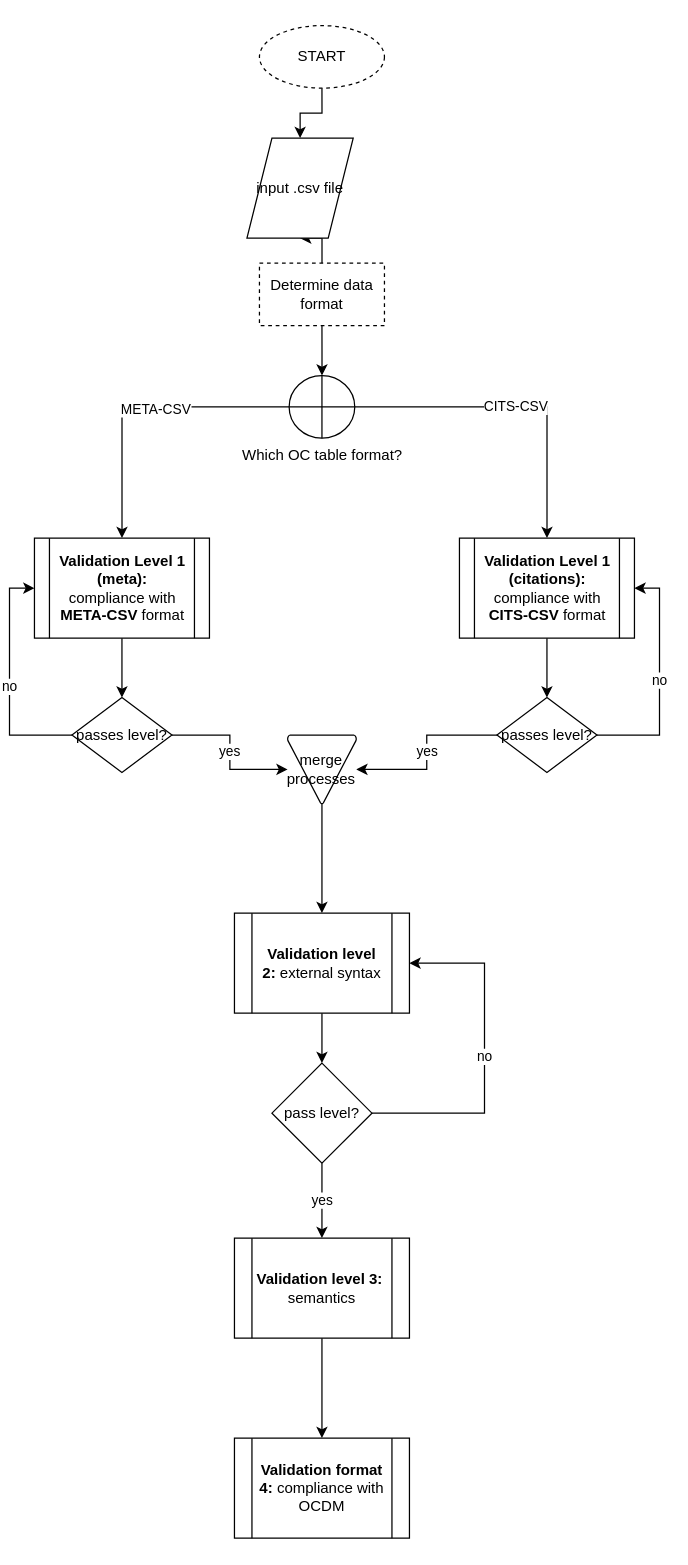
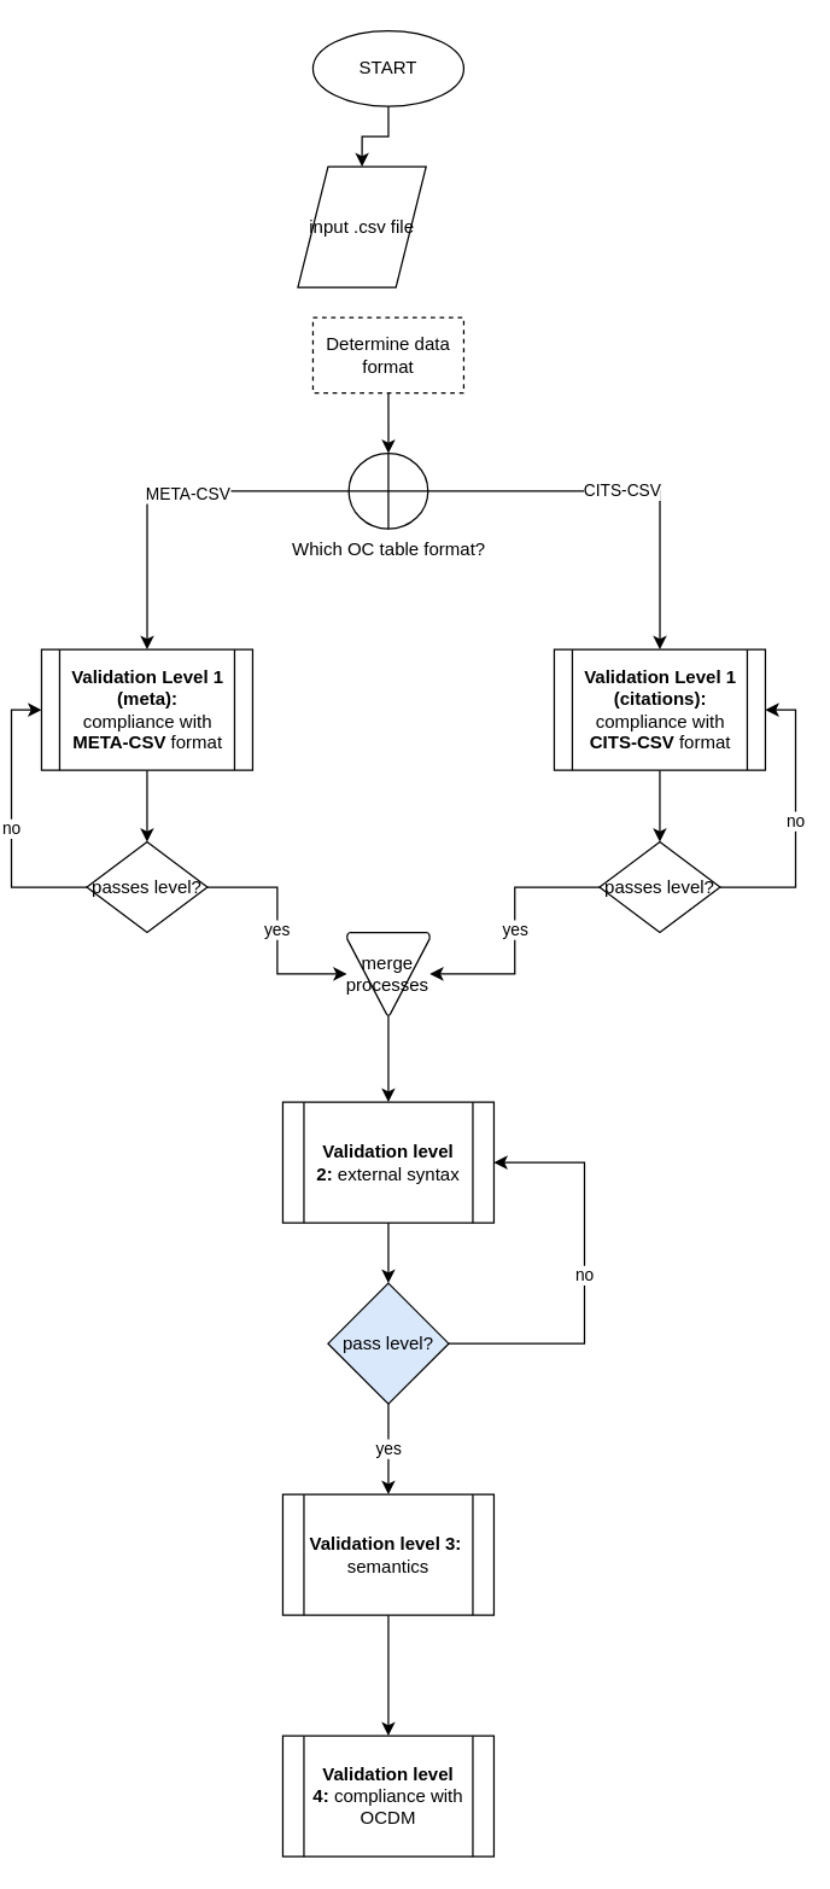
  <mxCell id="0" />
  <mxCell id="1" parent="0" />
- <mxCell id="2" value="" style="edgeStyle=orthogonalEdgeStyle;rounded=0;orthogonalLoop=1;jettySize=auto;html=1;" parent="1" source="7" target="5" edge="1"><mxGeometry relative="1" as="geometry" /></mxCell>
  <mxCell id="3" style="edgeStyle=orthogonalEdgeStyle;rounded=0;orthogonalLoop=1;jettySize=auto;html=1;" parent="1" source="4" target="5" edge="1"><mxGeometry relative="1" as="geometry" /></mxCell>
- <mxCell id="4" value="START" style="ellipse;whiteSpace=wrap;html=1;dashed=1;" parent="1" vertex="1"><mxGeometry x="200.86" y="20" width="100" height="50" as="geometry" /></mxCell>
+ <mxCell id="4" value="START" style="ellipse;whiteSpace=wrap;html=1;" parent="1" vertex="1"><mxGeometry x="200.86" y="20" width="100" height="50" as="geometry" /></mxCell>
  <mxCell id="5" value="input .csv file" style="shape=parallelogram;perimeter=parallelogramPerimeter;whiteSpace=wrap;html=1;fixedSize=1;" parent="1" vertex="1"><mxGeometry x="190.86" y="110" width="85" height="80" as="geometry" /></mxCell>
  <mxCell id="6" style="edgeStyle=orthogonalEdgeStyle;rounded=0;orthogonalLoop=1;jettySize=auto;html=1;exitX=0.5;exitY=1;exitDx=0;exitDy=0;" parent="1" source="7" target="11" edge="1"><mxGeometry relative="1" as="geometry"><mxPoint x="250.86" y="340" as="targetPoint" /></mxGeometry></mxCell>
  <mxCell id="7" value="Determine data format" style="rounded=0;whiteSpace=wrap;html=1;fontFamily=Helvetica;fontSize=12;fontColor=#000000;align=center;strokeColor=#000000;fillColor=#ffffff;dashed=1;" parent="1" vertex="1"><mxGeometry x="200.86" y="210" width="100" height="50" as="geometry" /></mxCell>
  <mxCell id="8" style="edgeStyle=orthogonalEdgeStyle;rounded=0;orthogonalLoop=1;jettySize=auto;html=1;" parent="1" source="11" target="15" edge="1"><mxGeometry relative="1" as="geometry"><mxPoint x="85.86" y="430" as="targetPoint" /></mxGeometry></mxCell>
  <mxCell id="9" value="META-CSV" style="edgeLabel;html=1;align=center;verticalAlign=middle;resizable=0;points=[];" parent="8" vertex="1" connectable="0"><mxGeometry x="-0.101" y="1" relative="1" as="geometry"><mxPoint as="offset" /></mxGeometry></mxCell>
  <mxCell id="10" value="CITS-CSV" style="edgeStyle=orthogonalEdgeStyle;rounded=0;orthogonalLoop=1;jettySize=auto;html=1;" parent="1" source="11" target="13" edge="1"><mxGeometry relative="1" as="geometry"><mxPoint x="460.86" y="390" as="targetPoint" /></mxGeometry></mxCell>
  <mxCell id="11" value="Which OC table format?" style="verticalLabelPosition=bottom;verticalAlign=top;html=1;shape=mxgraph.flowchart.summing_function;fontFamily=Helvetica;fontSize=12;fontColor=#000000;align=center;strokeColor=#000000;fillColor=#ffffff;" parent="1" vertex="1"><mxGeometry x="224.61" y="300" width="52.5" height="50" as="geometry" /></mxCell>
  <mxCell id="12" style="edgeStyle=orthogonalEdgeStyle;rounded=0;orthogonalLoop=1;jettySize=auto;html=1;" parent="1" source="13" target="27" edge="1"><mxGeometry relative="1" as="geometry" /></mxCell>
  <mxCell id="13" value="&lt;b&gt;Validation Level 1 (citations):&lt;/b&gt;&lt;br&gt;compliance with &lt;b&gt;CITS-CSV&lt;/b&gt; format" style="verticalLabelPosition=middle;verticalAlign=middle;html=1;shape=process;whiteSpace=wrap;rounded=0;size=0.083;arcSize=6;shadow=0;fontFamily=Helvetica;fontSize=12;fontColor=#000000;align=center;strokeColor=#000000;strokeWidth=1;fillColor=#ffffff;horizontal=1;labelPosition=center;textDirection=ltr;" parent="1" vertex="1"><mxGeometry x="360.86" y="430" width="140" height="80" as="geometry" /></mxCell>
  <mxCell id="14" style="edgeStyle=orthogonalEdgeStyle;rounded=0;orthogonalLoop=1;jettySize=auto;html=1;" parent="1" source="15" target="24" edge="1"><mxGeometry relative="1" as="geometry" /></mxCell>
  <mxCell id="15" value="&lt;b&gt;Validation Level 1 (meta):&lt;/b&gt;&lt;br&gt;compliance with &lt;b&gt;META-CSV&lt;/b&gt; format" style="verticalLabelPosition=middle;verticalAlign=middle;html=1;shape=process;whiteSpace=wrap;rounded=0;size=0.083;arcSize=6;shadow=0;fontFamily=Helvetica;fontSize=12;fontColor=#000000;align=center;strokeColor=#000000;strokeWidth=1;fillColor=#ffffff;horizontal=1;labelPosition=center;textDirection=ltr;" parent="1" vertex="1"><mxGeometry x="20.86" y="430" width="140" height="80" as="geometry" /></mxCell>
  <mxCell id="16" style="edgeStyle=orthogonalEdgeStyle;rounded=0;orthogonalLoop=1;jettySize=auto;html=1;" parent="1" source="17" target="32" edge="1"><mxGeometry relative="1" as="geometry"><mxPoint x="250.86" y="860" as="targetPoint" /></mxGeometry></mxCell>
  <mxCell id="17" value="&lt;b&gt;Validation level 2:&lt;/b&gt;&amp;nbsp;external syntax" style="shape=process;whiteSpace=wrap;html=1;backgroundOutline=1;" parent="1" vertex="1"><mxGeometry x="180.86" y="730" width="140" height="80" as="geometry" /></mxCell>
  <mxCell id="18" style="edgeStyle=orthogonalEdgeStyle;rounded=0;orthogonalLoop=1;jettySize=auto;html=1;" parent="1" source="19" target="20" edge="1"><mxGeometry relative="1" as="geometry"><mxPoint x="245.86" y="1250" as="targetPoint" /></mxGeometry></mxCell>
  <mxCell id="19" value="&lt;b&gt;Validation level 3:&lt;/b&gt;&amp;nbsp; semantics" style="shape=process;whiteSpace=wrap;html=1;backgroundOutline=1;" parent="1" vertex="1"><mxGeometry x="180.86" y="990" width="140" height="80" as="geometry" /></mxCell>
- <mxCell id="20" value="&lt;b&gt;Validation format 4:&lt;/b&gt;&amp;nbsp;compliance with OCDM" style="shape=process;whiteSpace=wrap;html=1;backgroundOutline=1;" parent="1" vertex="1"><mxGeometry x="180.86" y="1150" width="140" height="80" as="geometry" /></mxCell>
+ <mxCell id="20" value="&lt;b&gt;Validation level 4:&lt;/b&gt;&amp;nbsp;compliance with OCDM" style="shape=process;whiteSpace=wrap;html=1;backgroundOutline=1;" parent="1" vertex="1"><mxGeometry x="180.86" y="1150" width="140" height="80" as="geometry" /></mxCell>
  <mxCell id="21" style="edgeStyle=orthogonalEdgeStyle;rounded=0;orthogonalLoop=1;jettySize=auto;html=1;entryX=0;entryY=0.5;entryDx=0;entryDy=0;exitX=0;exitY=0.5;exitDx=0;exitDy=0;" parent="1" source="24" target="15" edge="1"><mxGeometry relative="1" as="geometry" /></mxCell>
  <mxCell id="22" value="no" style="edgeLabel;html=1;align=center;verticalAlign=middle;resizable=0;points=[];" parent="21" vertex="1" connectable="0"><mxGeometry x="-0.045" relative="1" as="geometry"><mxPoint as="offset" /></mxGeometry></mxCell>
  <mxCell id="23" value="yes" style="edgeStyle=orthogonalEdgeStyle;rounded=0;orthogonalLoop=1;jettySize=auto;html=1;" parent="1" source="24" target="29" edge="1"><mxGeometry relative="1" as="geometry"><mxPoint x="210.86" y="590" as="targetPoint" /></mxGeometry></mxCell>
  <mxCell id="24" value="passes level?" style="rhombus;whiteSpace=wrap;html=1;rounded=0;" parent="1" vertex="1"><mxGeometry x="50.86" y="557.5" width="80" height="60" as="geometry" /></mxCell>
  <mxCell id="25" value="no" style="edgeStyle=orthogonalEdgeStyle;rounded=0;orthogonalLoop=1;jettySize=auto;html=1;entryX=1;entryY=0.5;entryDx=0;entryDy=0;exitX=1;exitY=0.5;exitDx=0;exitDy=0;" parent="1" source="27" target="13" edge="1"><mxGeometry relative="1" as="geometry"><mxPoint x="450.86" y="620" as="targetPoint" /><Array as="points"><mxPoint x="520.86" y="588" /><mxPoint x="520.86" y="470" /></Array></mxGeometry></mxCell>
  <mxCell id="26" value="yes" style="edgeStyle=orthogonalEdgeStyle;rounded=0;orthogonalLoop=1;jettySize=auto;html=1;" parent="1" source="27" target="29" edge="1"><mxGeometry relative="1" as="geometry"><mxPoint x="280.86" y="590" as="targetPoint" /></mxGeometry></mxCell>
  <mxCell id="27" value="passes level?" style="rhombus;whiteSpace=wrap;html=1;rounded=0;" parent="1" vertex="1"><mxGeometry x="390.86" y="557.5" width="80" height="60" as="geometry" /></mxCell>
  <mxCell id="28" value="" style="edgeStyle=orthogonalEdgeStyle;rounded=0;orthogonalLoop=1;jettySize=auto;html=1;entryX=0.5;entryY=0;entryDx=0;entryDy=0;" parent="1" source="29" target="17" edge="1"><mxGeometry relative="1" as="geometry" /></mxCell>
- <mxCell id="29" value="merge processes" style="html=1;shape=mxgraph.flowchart.merge_or_storage;whiteSpace=wrap;fontFamily=Helvetica;fontSize=12;fontColor=#000000;align=center;strokeColor=#000000;fillColor=#ffffff;rounded=0;labelPosition=center;verticalLabelPosition=middle;verticalAlign=middle;" parent="1" vertex="1"><mxGeometry x="223.36" y="587.5" width="55" height="55" as="geometry" /></mxCell>
+ <mxCell id="29" value="merge processes" style="html=1;shape=mxgraph.flowchart.merge_or_storage;whiteSpace=wrap;fontFamily=Helvetica;fontSize=12;fontColor=#000000;align=center;strokeColor=#000000;fillColor=#ffffff;rounded=0;labelPosition=center;verticalLabelPosition=middle;verticalAlign=middle;" parent="1" vertex="1"><mxGeometry x="223.36" y="617.5" width="55" height="55" as="geometry" /></mxCell>
  <mxCell id="30" value="yes" style="edgeStyle=orthogonalEdgeStyle;rounded=0;orthogonalLoop=1;jettySize=auto;html=1;" parent="1" source="32" target="19" edge="1"><mxGeometry relative="1" as="geometry" /></mxCell>
  <mxCell id="31" value="no" style="edgeStyle=orthogonalEdgeStyle;rounded=0;orthogonalLoop=1;jettySize=auto;html=1;entryX=1;entryY=0.5;entryDx=0;entryDy=0;" parent="1" source="32" target="17" edge="1"><mxGeometry relative="1" as="geometry"><Array as="points"><mxPoint x="380.86" y="890" /><mxPoint x="380.86" y="770" /></Array></mxGeometry></mxCell>
- <mxCell id="32" value="pass level?" style="rhombus;whiteSpace=wrap;html=1;" parent="1" vertex="1"><mxGeometry x="210.86" y="850" width="80" height="80" as="geometry" /></mxCell>
+ <mxCell id="32" value="pass level?" style="rhombus;whiteSpace=wrap;html=1;fillColor=#dae8fc;" parent="1" vertex="1"><mxGeometry x="210.86" y="850" width="80" height="80" as="geometry" /></mxCell>
